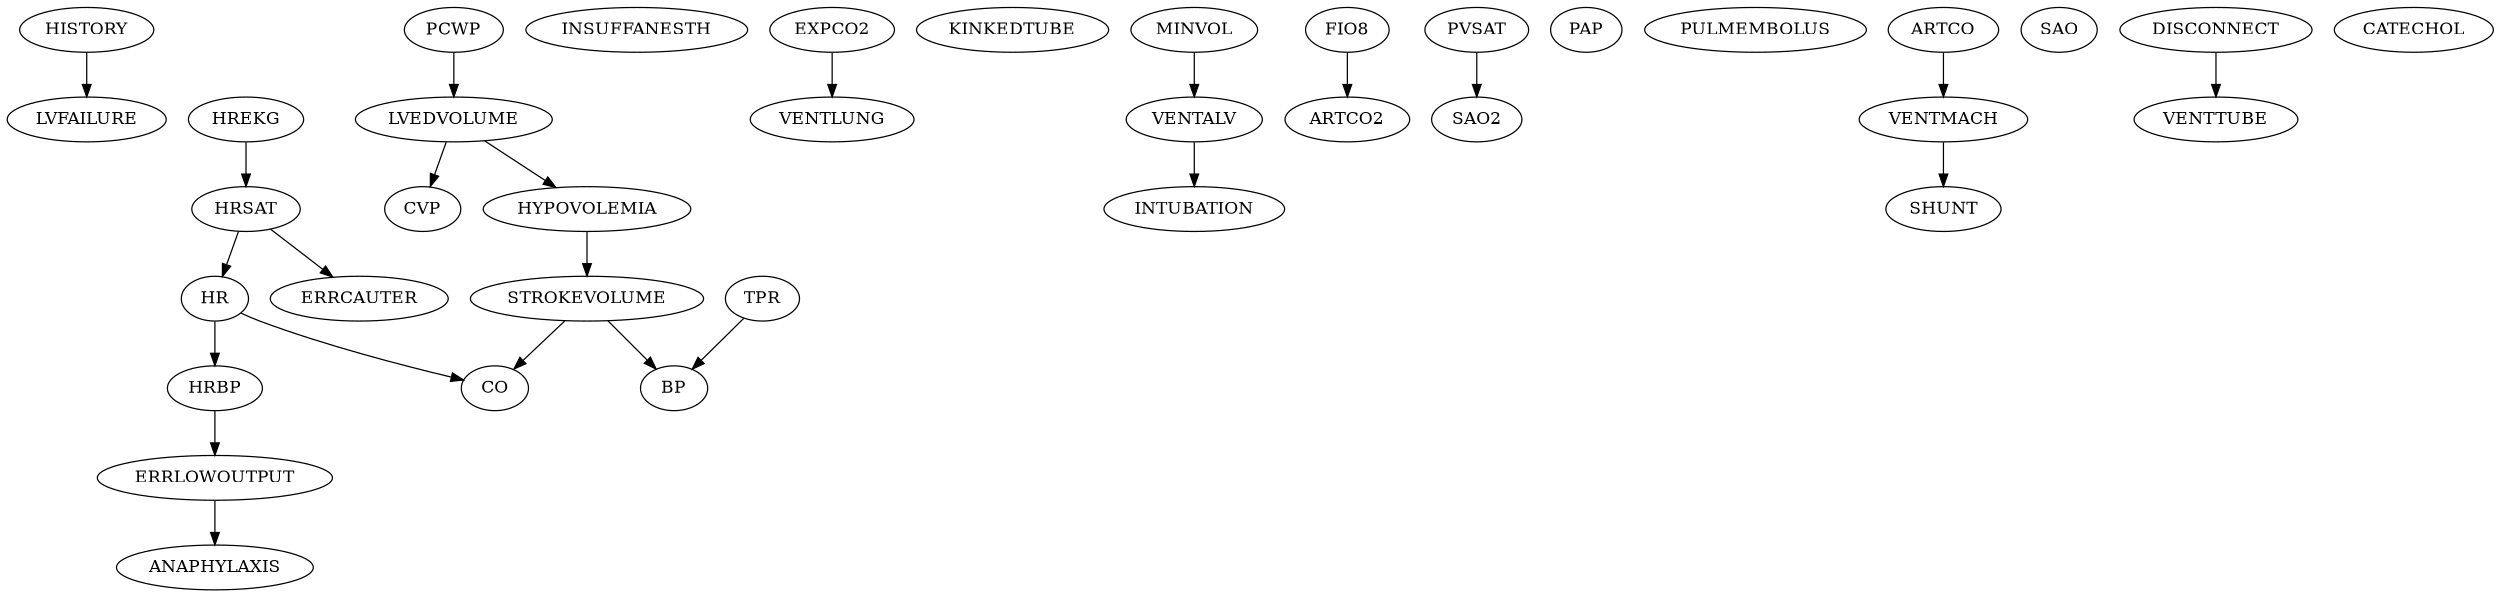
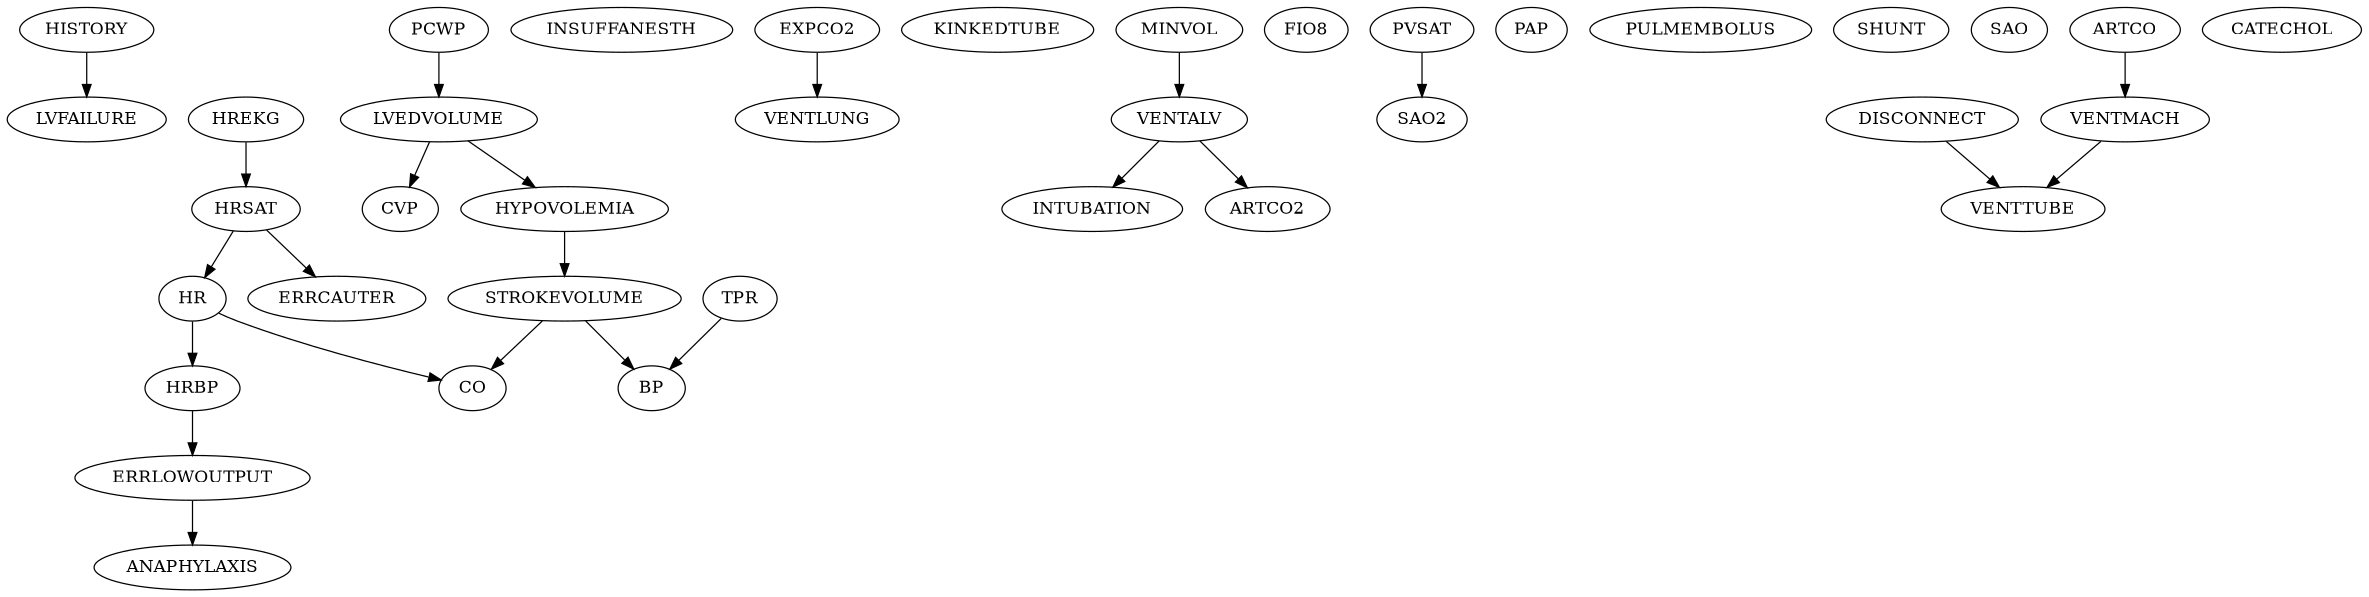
  digraph {
    HISTORY
    LVFAILURE
    LVEDVOLUME
    CVP
    HYPOVOLEMIA
    STROKEVOLUME
    PCWP
    CO
    BP
    ERRLOWOUTPUT
    ANAPHYLAXIS
    HRBP
    HR
    HREKG
    HRSAT
    ERRCAUTER
    INSUFFANESTH
    TPR
    EXPCO2
    VENTLUNG
    KINKEDTUBE
    MINVOL
    VENTALV
    INTUBATION
    ARTCO2
    n26 [label=FIO8]
    PVSAT
    SAO2
    PAP
    PULMEMBOLUS
    SHUNT
    n32 [label=SAO]
    DISCONNECT
    VENTTUBE
    n35 [label=ARTCO]
    VENTMACH
    CATECHOL
    HISTORY -> LVFAILURE
    LVEDVOLUME -> CVP
    LVEDVOLUME -> HYPOVOLEMIA
    HYPOVOLEMIA -> STROKEVOLUME
    STROKEVOLUME -> CO
    STROKEVOLUME -> BP
    PCWP -> LVEDVOLUME
    ERRLOWOUTPUT -> ANAPHYLAXIS
    HRBP -> ERRLOWOUTPUT
    HR -> CO
    HR -> HRBP
    HREKG -> HRSAT
    HRSAT -> HR
    HRSAT -> ERRCAUTER
    TPR -> BP
    EXPCO2 -> VENTLUNG
    MINVOL -> VENTALV
    VENTALV -> INTUBATION
-   n26 -> ARTCO2
+   VENTALV -> ARTCO2
    PVSAT -> SAO2
    DISCONNECT -> VENTTUBE
    n35 -> VENTMACH
-   VENTMACH -> SHUNT
+   VENTMACH -> VENTTUBE
  }
